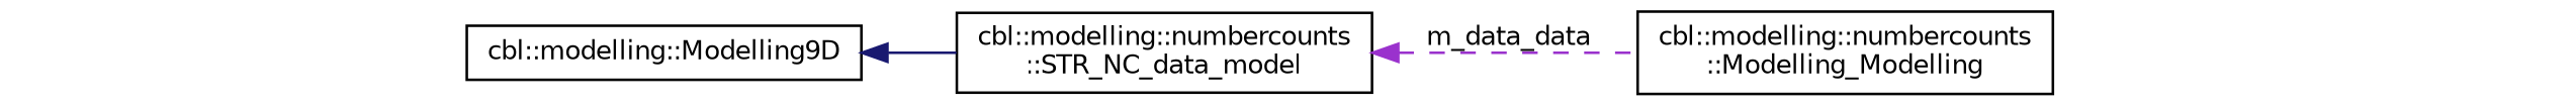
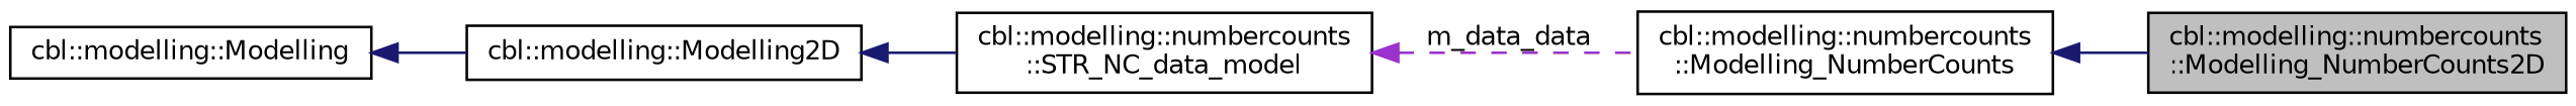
  digraph {
    rankdir=LR
    node [color=black fillcolor=white fontname=Helvetica fontsize=10 shape=record style=filled]
    edge [color=midnightblue dir=back fontname=Helvetica fontsize=10 labelfontname=Helvetica labelfontsize=10 style=solid]
-   n2 [height=0.2 label="cbl::modelling::numbercounts\l::Modelling_Modelling" width=0.4]
+   n1 [fillcolor=grey75 fontcolor=black height=0.2 label="cbl::modelling::numbercounts\l::Modelling_NumberCounts2D" width=0.4]
+   n2 [height=0.2 label="cbl::modelling::numbercounts\l::Modelling_NumberCounts" width=0.4]
    n3 [height=0.2 label="cbl::modelling::numbercounts\l::STR_NC_data_model" width=0.4]
-   n4 [height=0.2 label="cbl::modelling::Modelling9D" width=0.4]
+   n4 [height=0.2 label="cbl::modelling::Modelling2D" width=0.4]
+   n5 [height=0.2 label="cbl::modelling::Modelling" width=0.4]
+   n2 -> n1
    n3 -> n2 [color=darkorchid3 label=" m_data_data" style=dashed]
    n4 -> n3
+   n5 -> n4
  }
